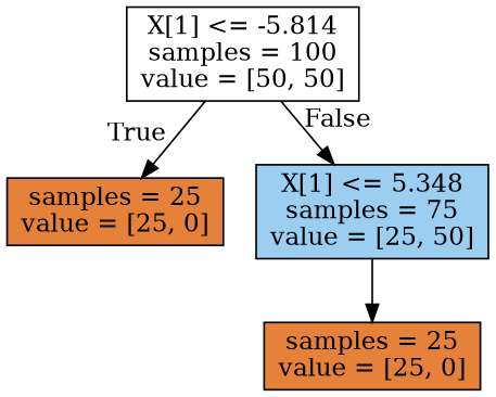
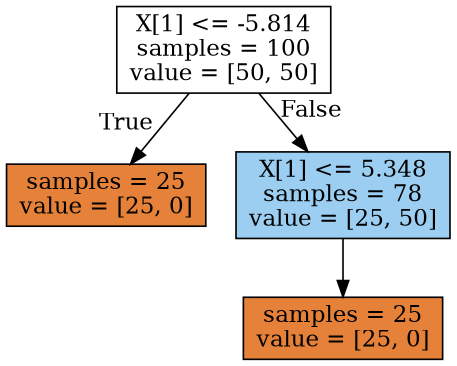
  digraph {
    node [color=black fillcolor="#e58139ff" shape=box style=filled]
    edge [labeldistance=2.5]
    n1 [fillcolor="#e5813900" label="X[1] <= -5.814\nsamples = 100\nvalue = [50, 50]"]
    n2 [label="samples = 25\nvalue = [25, 0]"]
-   n3 [fillcolor="#399de57f" label="X[1] <= 5.348\nsamples = 75\nvalue = [25, 50]"]
+   n3 [fillcolor="#399de57f" label="X[1] <= 5.348\nsamples = 78\nvalue = [25, 50]"]
    n4 [label="samples = 25\nvalue = [25, 0]"]
    n1 -> n2 [headlabel=True labelangle=45]
    n1 -> n3 [headlabel=False labelangle=-45]
    n3 -> n4 [labeldistance=""]
  }
